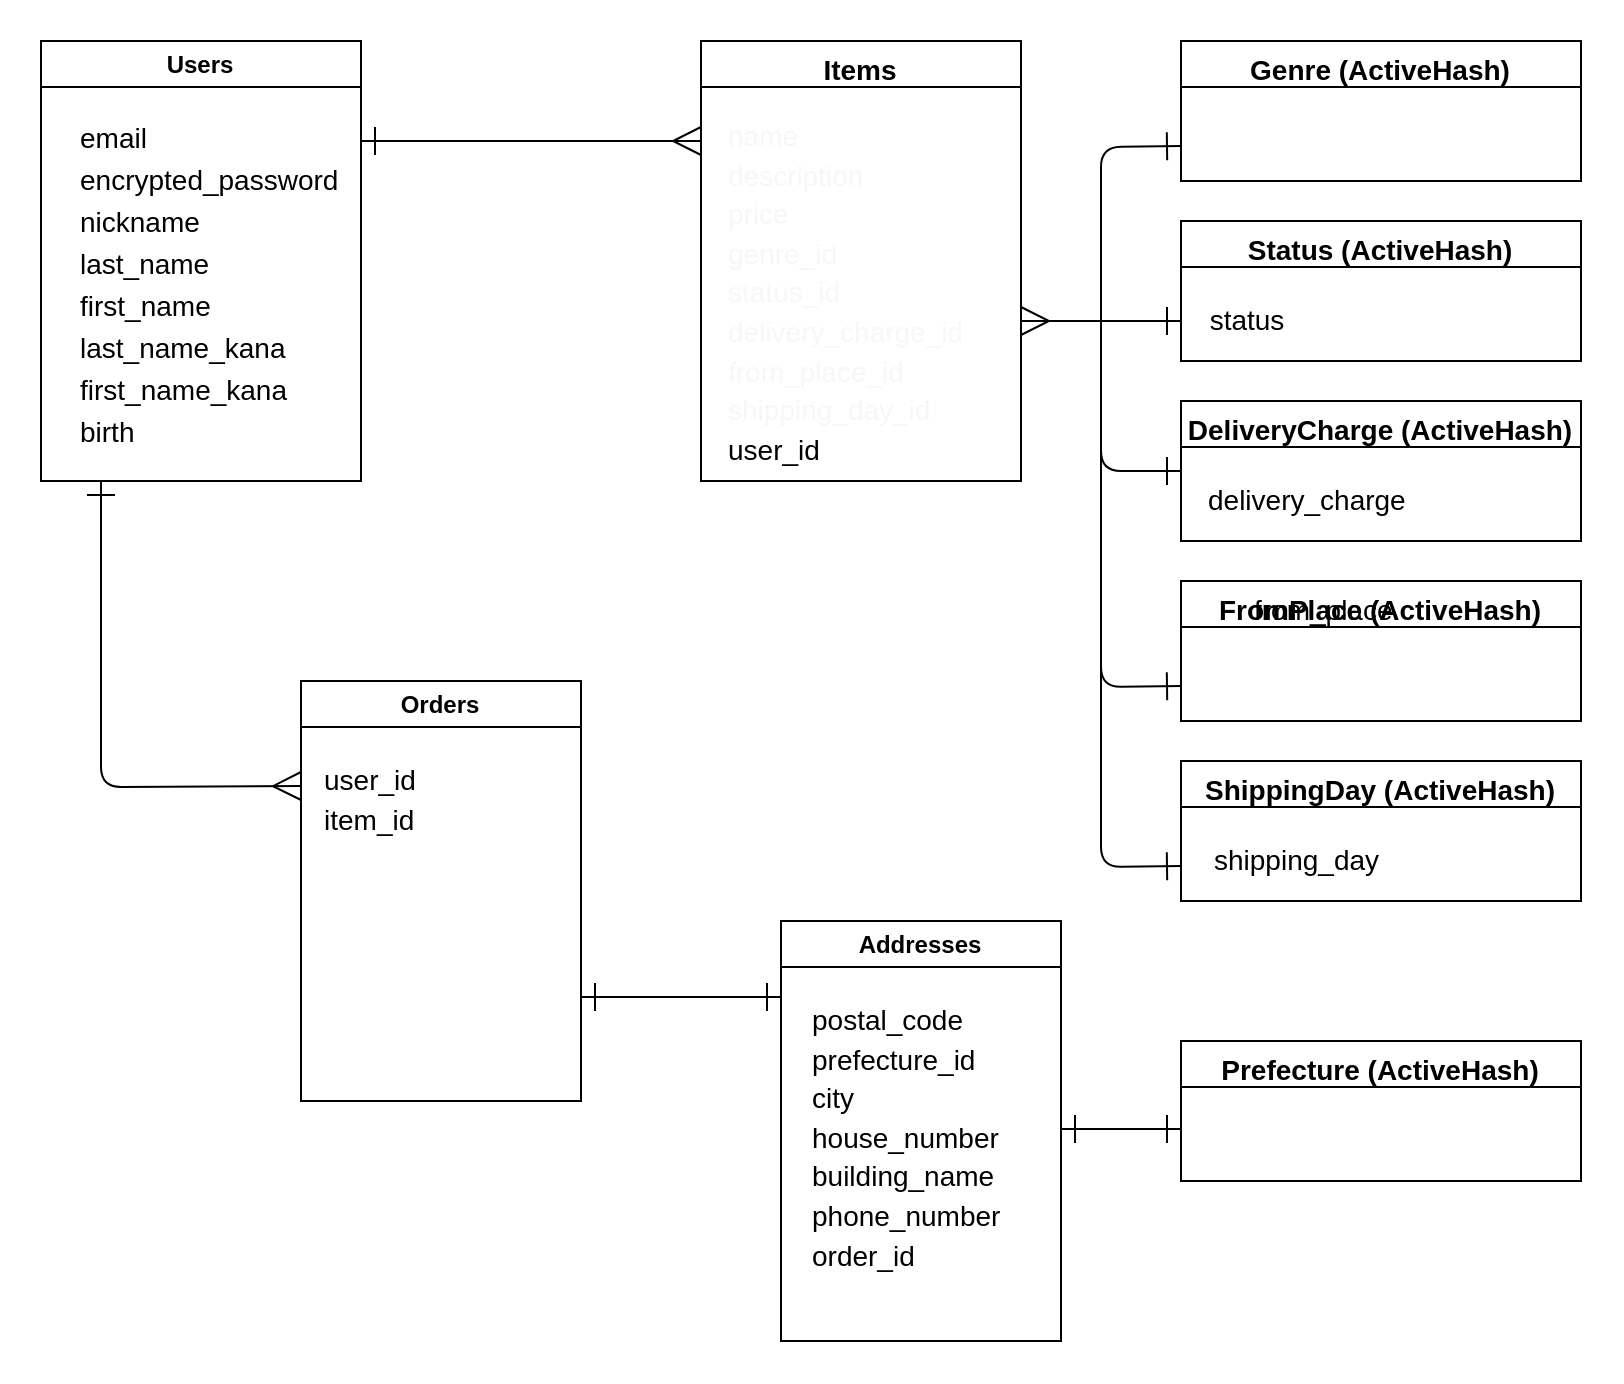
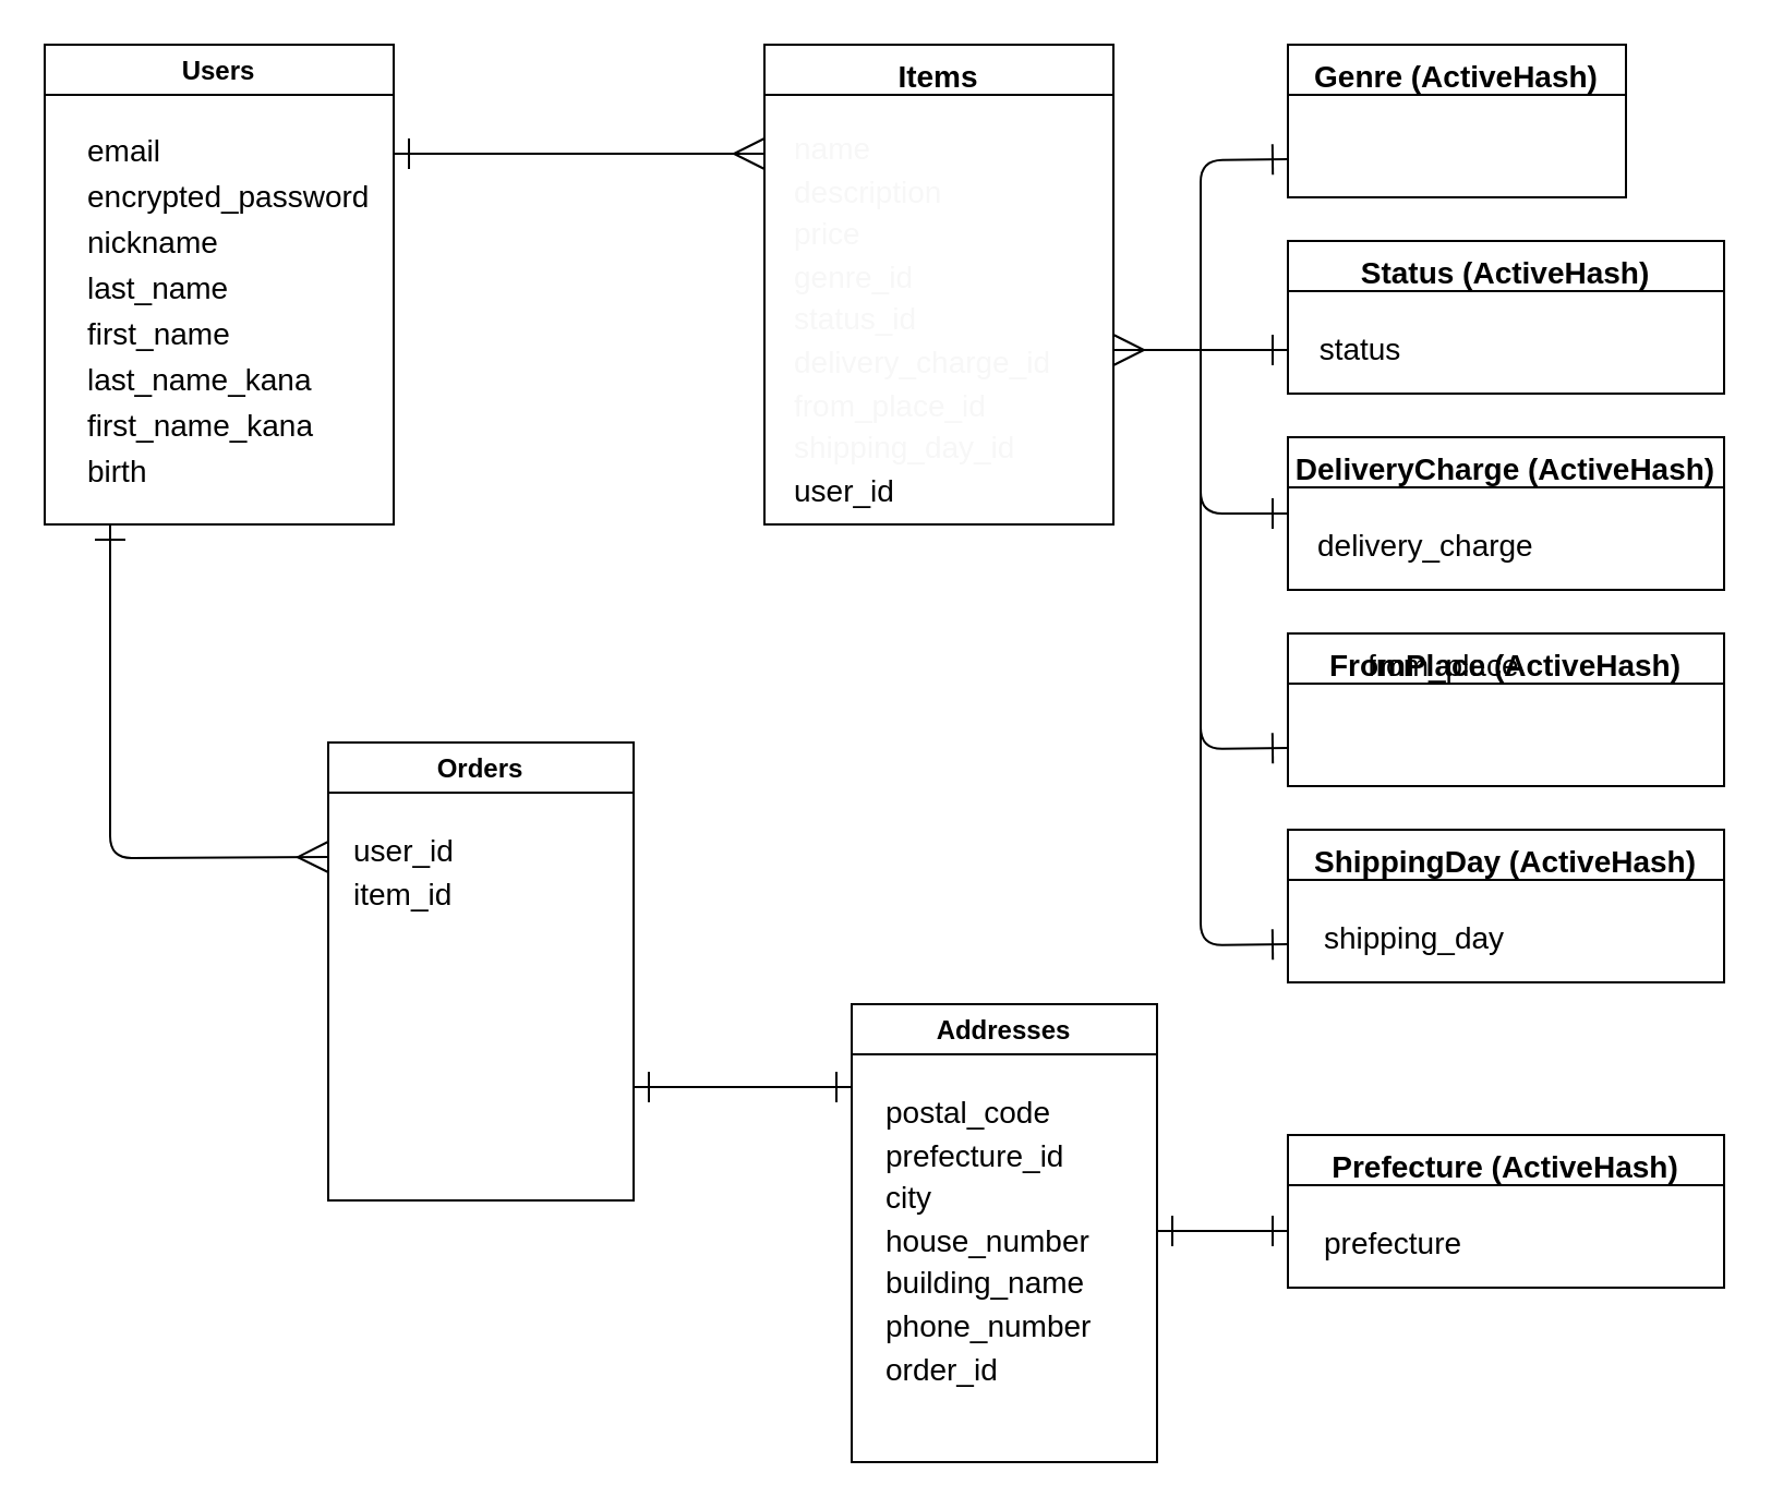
  <mxCell id="0" />
  <mxCell id="1" parent="0" />
  <mxCell id="2" value="Users" style="swimlane;" parent="1" vertex="1"><mxGeometry x="20" y="20" width="160" height="220" as="geometry" /></mxCell>
  <mxCell id="3" value="&lt;p style=&quot;line-height: 150%&quot;&gt;email&lt;br style=&quot;font-size: 14px&quot;&gt;encrypted_password&lt;br style=&quot;font-size: 14px&quot;&gt;nickname&lt;br style=&quot;font-size: 14px&quot;&gt;last_name&lt;br style=&quot;font-size: 14px&quot;&gt;first_name&lt;br style=&quot;font-size: 14px&quot;&gt;last_name_kana&lt;br style=&quot;font-size: 14px&quot;&gt;first_name_kana&lt;br style=&quot;font-size: 14px&quot;&gt;birth&lt;/p&gt;" style="text;html=1;strokeColor=none;fillColor=none;align=left;verticalAlign=top;whiteSpace=wrap;rounded=0;fontSize=14;spacing=0;spacingTop=-2;" parent="2" vertex="1"><mxGeometry x="20" y="22" width="110" height="140" as="geometry" /></mxCell>
  <mxCell id="4" value="Items" style="swimlane;fontSize=14;verticalAlign=top;" parent="1" vertex="1"><mxGeometry x="350" y="20" width="160" height="220" as="geometry" /></mxCell>
  <mxCell id="5" value="Orders" style="swimlane;" parent="1" vertex="1"><mxGeometry x="150" y="340" width="140" height="210" as="geometry" /></mxCell>
  <mxCell id="6" value="&lt;p style=&quot;line-height: 140%&quot;&gt;user_id&lt;br&gt;item_id&lt;/p&gt;" style="text;html=1;strokeColor=none;fillColor=none;align=left;verticalAlign=middle;whiteSpace=wrap;rounded=0;fontSize=14;" parent="5" vertex="1"><mxGeometry x="10" y="50" width="40" height="20" as="geometry" /></mxCell>
  <mxCell id="7" value="Addresses" style="swimlane;" parent="1" vertex="1"><mxGeometry x="390" y="460" width="140" height="210" as="geometry" /></mxCell>
  <mxCell id="8" value="&lt;p style=&quot;line-height: 140%&quot;&gt;postal_code&lt;br&gt;prefecture_id&lt;br&gt;city&lt;br&gt;house_number&lt;br&gt;building_name&lt;br&gt;phone_number&lt;br&gt;order_id&lt;/p&gt;" style="text;html=1;strokeColor=none;fillColor=none;align=left;verticalAlign=top;whiteSpace=wrap;rounded=0;fontSize=14;" parent="1" vertex="1"><mxGeometry x="404" y="480" width="40" height="20" as="geometry" /></mxCell>
  <mxCell id="9" value="" style="endArrow=ERmany;html=1;fontSize=14;startArrow=ERone;startFill=0;endFill=0;targetPerimeterSpacing=0;endSize=12;startSize=12;" parent="1" edge="1"><mxGeometry width="50" height="50" relative="1" as="geometry"><mxPoint x="180" y="70" as="sourcePoint" /><mxPoint x="350" y="70" as="targetPoint" /></mxGeometry></mxCell>
  <mxCell id="10" value="" style="endArrow=ERmany;html=1;fontSize=14;startArrow=ERone;startFill=0;endFill=0;targetPerimeterSpacing=0;endSize=12;startSize=12;entryX=0;entryY=0.25;entryDx=0;entryDy=0;" parent="1" target="5" edge="1"><mxGeometry width="50" height="50" relative="1" as="geometry"><mxPoint x="50" y="240" as="sourcePoint" /><mxPoint x="50" y="460" as="targetPoint" /><Array as="points"><mxPoint x="50" y="393" /></Array></mxGeometry></mxCell>
  <mxCell id="11" value="&lt;p style=&quot;line-height: 140%&quot;&gt;&lt;font color=&quot;#f7f7f7&quot;&gt;name&lt;br&gt;description&lt;br&gt;price&lt;br&gt;genre_id&lt;br&gt;status_id&lt;br&gt;delivery_charge_id&lt;br&gt;from_place_id&lt;br&gt;shipping_day_id&lt;br&gt;&lt;/font&gt;user_id&lt;br&gt;&lt;span style=&quot;color: rgb(209 , 210 , 211) ; font-family: &amp;#34;notosansjp&amp;#34; , , &amp;#34;applelogo&amp;#34; , sans-serif ; background-color: rgb(34 , 37 , 41)&quot;&gt;&lt;br&gt;&lt;/span&gt;&lt;/p&gt;" style="text;html=1;strokeColor=none;fillColor=none;align=left;verticalAlign=top;whiteSpace=wrap;rounded=0;fontSize=14;" parent="1" vertex="1"><mxGeometry x="362" y="38" width="136" height="170" as="geometry" /></mxCell>
  <mxCell id="12" value="" style="endArrow=ERone;html=1;fontSize=14;startArrow=ERone;startFill=0;endFill=0;targetPerimeterSpacing=0;endSize=12;startSize=12;" parent="1" edge="1"><mxGeometry width="50" height="50" relative="1" as="geometry"><mxPoint x="390" y="498" as="sourcePoint" /><mxPoint x="290" y="498" as="targetPoint" /><Array as="points" /></mxGeometry></mxCell>
- <mxCell id="13" value="Genre (ActiveHash)" style="swimlane;fontSize=14;align=center;verticalAlign=top;" parent="1" vertex="1"><mxGeometry x="590" y="20" width="200" height="70" as="geometry" /></mxCell>
+ <mxCell id="13" value="Genre (ActiveHash)" style="swimlane;fontSize=14;align=center;verticalAlign=top;" parent="1" vertex="1"><mxGeometry x="590" y="20" width="155" height="70" as="geometry" /></mxCell>
  <mxCell id="14" value="Status (ActiveHash)" style="swimlane;fontSize=14;align=center;verticalAlign=top;" parent="1" vertex="1"><mxGeometry x="590" y="110" width="200" height="70" as="geometry" /></mxCell>
  <mxCell id="15" value="status" style="text;html=1;align=center;verticalAlign=middle;resizable=0;points=[];autosize=1;strokeColor=none;fontSize=14;" parent="14" vertex="1"><mxGeometry x="8" y="40" width="50" height="20" as="geometry" /></mxCell>
  <mxCell id="16" value="DeliveryCharge (ActiveHash)" style="swimlane;fontSize=14;align=center;verticalAlign=top;" parent="1" vertex="1"><mxGeometry x="590" y="200" width="200" height="70" as="geometry" /></mxCell>
  <mxCell id="17" value="delivery_charge" style="text;html=1;align=left;verticalAlign=middle;resizable=0;points=[];autosize=1;strokeColor=none;fontSize=14;" parent="16" vertex="1"><mxGeometry x="12" y="40" width="110" height="20" as="geometry" /></mxCell>
  <mxCell id="18" value="FromPlace (ActiveHash)" style="swimlane;fontSize=14;align=center;verticalAlign=top;" parent="1" vertex="1"><mxGeometry x="590" y="290" width="200" height="70" as="geometry" /></mxCell>
  <mxCell id="19" value="from_place" style="text;html=1;align=left;verticalAlign=middle;resizable=0;points=[];autosize=1;strokeColor=none;fontSize=14;" parent="18" vertex="1"><mxGeometry x="35" y="5" width="80" height="20" as="geometry" /></mxCell>
  <mxCell id="20" value="ShippingDay (ActiveHash)" style="swimlane;fontSize=14;align=center;verticalAlign=top;" parent="1" vertex="1"><mxGeometry x="590" y="380" width="200" height="70" as="geometry" /></mxCell>
  <mxCell id="21" value="shipping_day" style="text;html=1;align=left;verticalAlign=middle;resizable=0;points=[];autosize=1;strokeColor=none;fontSize=14;fontStyle=0" parent="20" vertex="1"><mxGeometry x="15" y="40" width="100" height="20" as="geometry" /></mxCell>
  <mxCell id="22" value="" style="endArrow=ERmany;html=1;fontSize=14;startArrow=ERone;startFill=0;endFill=0;targetPerimeterSpacing=0;endSize=12;startSize=12;" parent="1" edge="1"><mxGeometry width="50" height="50" relative="1" as="geometry"><mxPoint x="590" y="160" as="sourcePoint" /><mxPoint x="510" y="160" as="targetPoint" /></mxGeometry></mxCell>
  <mxCell id="23" value="" style="endArrow=none;html=1;fontSize=14;startArrow=ERone;startFill=0;endFill=0;targetPerimeterSpacing=0;endSize=12;startSize=12;exitX=0;exitY=0.75;exitDx=0;exitDy=0;" parent="1" source="13" edge="1"><mxGeometry width="50" height="50" relative="1" as="geometry"><mxPoint x="600" y="170" as="sourcePoint" /><mxPoint x="550" y="160" as="targetPoint" /><Array as="points"><mxPoint x="550" y="73" /></Array></mxGeometry></mxCell>
  <mxCell id="24" value="" style="endArrow=none;html=1;fontSize=14;startArrow=ERone;startFill=0;endFill=0;targetPerimeterSpacing=0;endSize=12;startSize=12;exitX=0;exitY=0.5;exitDx=0;exitDy=0;" parent="1" source="16" edge="1"><mxGeometry width="50" height="50" relative="1" as="geometry"><mxPoint x="600" y="82.5" as="sourcePoint" /><mxPoint x="550" y="160" as="targetPoint" /><Array as="points"><mxPoint x="550" y="235" /></Array></mxGeometry></mxCell>
  <mxCell id="25" value="" style="endArrow=none;html=1;fontSize=14;startArrow=ERone;startFill=0;endFill=0;targetPerimeterSpacing=0;endSize=12;startSize=12;exitX=0;exitY=0.75;exitDx=0;exitDy=0;" parent="1" source="18" edge="1"><mxGeometry width="50" height="50" relative="1" as="geometry"><mxPoint x="600" y="245" as="sourcePoint" /><mxPoint x="550" y="160" as="targetPoint" /><Array as="points"><mxPoint x="550" y="343" /></Array></mxGeometry></mxCell>
  <mxCell id="26" value="" style="endArrow=none;html=1;fontSize=14;startArrow=ERone;startFill=0;endFill=0;targetPerimeterSpacing=0;endSize=12;startSize=12;exitX=0;exitY=0.75;exitDx=0;exitDy=0;" parent="1" source="20" edge="1"><mxGeometry width="50" height="50" relative="1" as="geometry"><mxPoint x="600" y="352.5" as="sourcePoint" /><mxPoint x="550" y="160" as="targetPoint" /><Array as="points"><mxPoint x="550" y="433" /></Array></mxGeometry></mxCell>
  <mxCell id="27" value="Prefecture (ActiveHash)" style="swimlane;fontSize=14;align=center;verticalAlign=top;" parent="1" vertex="1"><mxGeometry x="590" y="520" width="200" height="70" as="geometry" /></mxCell>
+ <mxCell id="28" value="prefecture" style="text;html=1;align=left;verticalAlign=middle;resizable=0;points=[];autosize=1;strokeColor=none;fontSize=14;fontStyle=0" parent="27" vertex="1"><mxGeometry x="15" y="40" width="80" height="20" as="geometry" /></mxCell>
  <mxCell id="29" value="" style="endArrow=ERone;html=1;fontSize=14;startArrow=ERone;startFill=0;endFill=0;targetPerimeterSpacing=0;endSize=12;startSize=12;" parent="1" edge="1"><mxGeometry width="50" height="50" relative="1" as="geometry"><mxPoint x="590" y="564" as="sourcePoint" /><mxPoint x="530" y="564" as="targetPoint" /></mxGeometry></mxCell>
